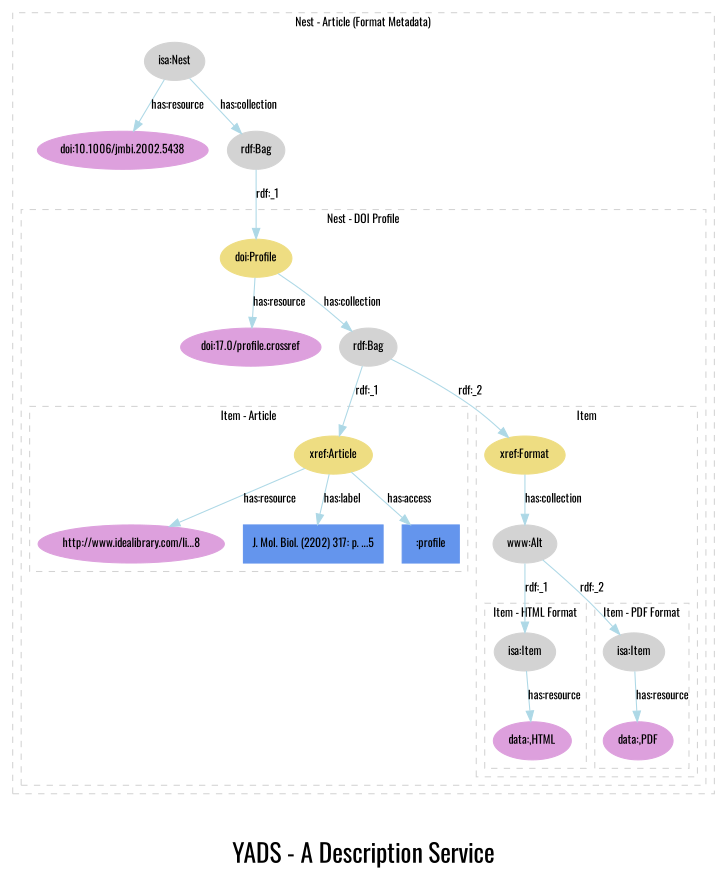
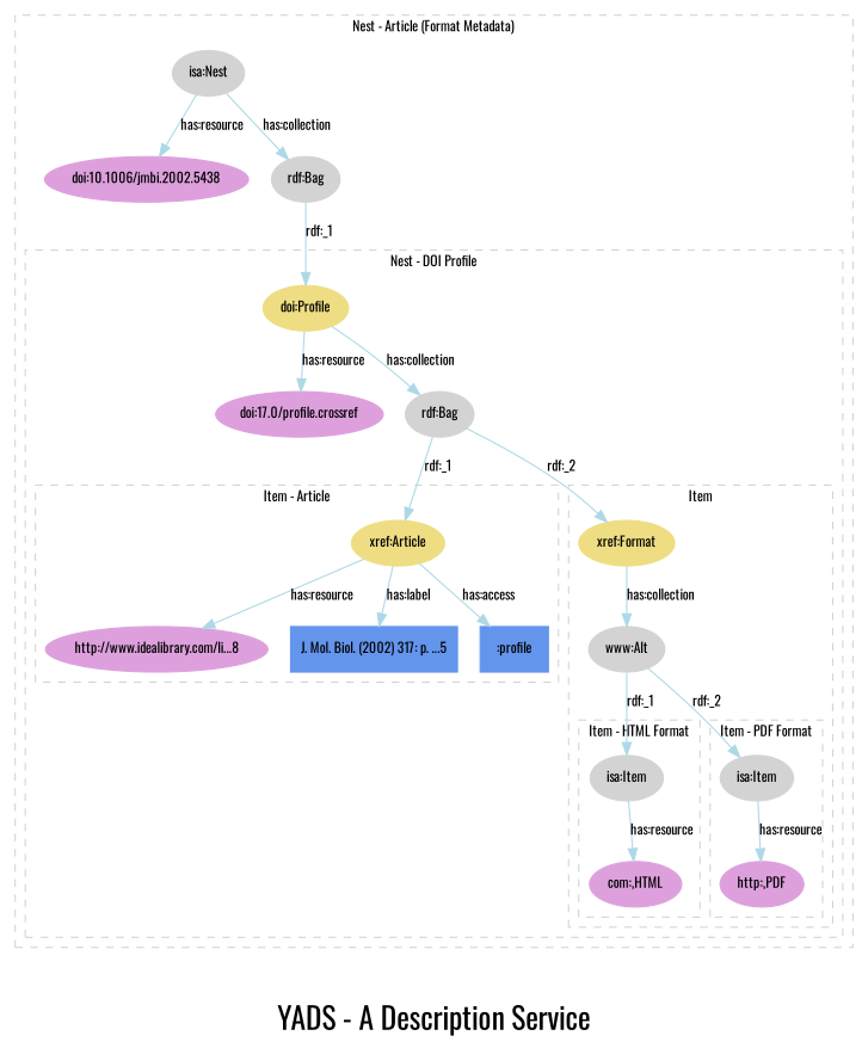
  digraph {
    fontname=Oswald
    fontsize=24
    label="YADS - A Description Service"
    rankdir=TB
    node [color=lightgrey fontcolor=black fontname=Oswald fontsize=11 style=filled]
    edge [color=lightblue fontcolor=black fontname=Oswald fontsize=11 style=filled]
    n1 [color=lightgoldenrod label="xref:Article"]
    "http://www.idealibrary.com/li...8" [color=plum]
-   n3 [color=cornflowerblue label="J. Mol. Biol. (2202) 317: p. ...5" shape=box]
+   n3 [color=cornflowerblue label="J. Mol. Biol. (2002) 317: p. ...5" shape=box]
    n4 [color=cornflowerblue label=":profile" shape=box]
    n5 [label="isa:Item"]
-   "data:,HTML" [color=plum]
+   "data:,HTML" [color=plum label="com:,HTML"]
    n7 [label="isa:Item"]
-   "data:,PDF" [color=plum]
+   "data:,PDF" [color=plum label="http:,PDF"]
    n9 [color=lightgoldenrod label="xref:Format"]
    n10 [label="www:Alt"]
    n11 [color=lightgoldenrod label="doi:Profile"]
    n12 [color=plum label="doi:17.0/profile.crossref"]
    n13 [label="rdf:Bag"]
    n14 [label="isa:Nest"]
    "doi:10.1006/jmbi.2002.5438" [color=plum]
    n16 [label="rdf:Bag"]
    subgraph cluster_1 {
      color=lightgrey
      fontcolor=black
      fontsize=11
      label="Nest - Article (Format Metadata)"
      style=dashed
      n14
      "doi:10.1006/jmbi.2002.5438"
      n16
      subgraph cluster_2 {
        color=lightgrey
        fontcolor=black
        fontsize=11
        label="Nest - DOI Profile"
        style=dashed
        n11
        n12
        n13
        subgraph cluster_3 {
          color=lightgrey
          fontcolor=black
          fontsize=11
          label="Item - Article"
          style=dashed
          n1
          "http://www.idealibrary.com/li...8"
          n3
          n4
        }
        subgraph cluster_4 {
          color=lightgrey
          fontcolor=black
          fontsize=11
          label=Item
          style=dashed
          n9
          n10
          subgraph cluster_5 {
            color=lightgrey
            fontcolor=black
            fontsize=11
            label="Item - HTML Format"
            style=dashed
            n5
            "data:,HTML"
          }
          subgraph cluster_6 {
            color=lightgrey
            fontcolor=black
            fontsize=11
            label="Item - PDF Format"
            style=dashed
            n7
            "data:,PDF"
          }
        }
      }
    }
    n1 -> "http://www.idealibrary.com/li...8" [label="has:resource"]
    n1 -> n3 [label="has:label"]
    n1 -> n4 [label="has:access"]
    n5 -> "data:,HTML" [label="has:resource"]
    n7 -> "data:,PDF" [label="has:resource"]
    n9 -> n10 [label="has:collection"]
    n10 -> n5 [label="rdf:_1"]
    n10 -> n7 [label="rdf:_2"]
    n11 -> n12 [label="has:resource"]
    n11 -> n13 [label="has:collection"]
    n13 -> n1 [label="rdf:_1"]
    n13 -> n9 [label="rdf:_2"]
    n14 -> "doi:10.1006/jmbi.2002.5438" [label="has:resource"]
    n14 -> n16 [label="has:collection"]
    n16 -> n11 [label="rdf:_1"]
  }
